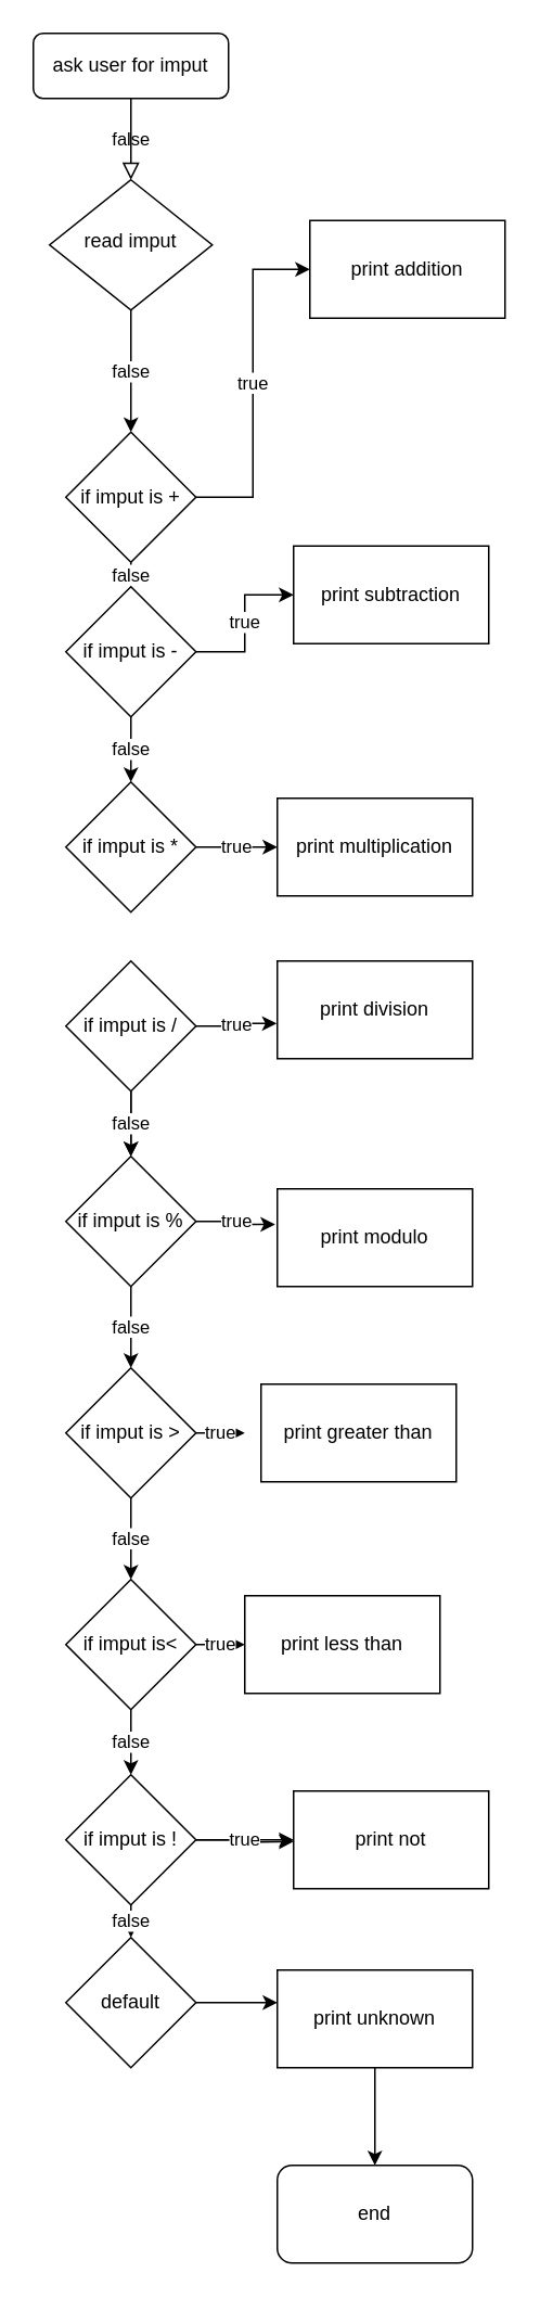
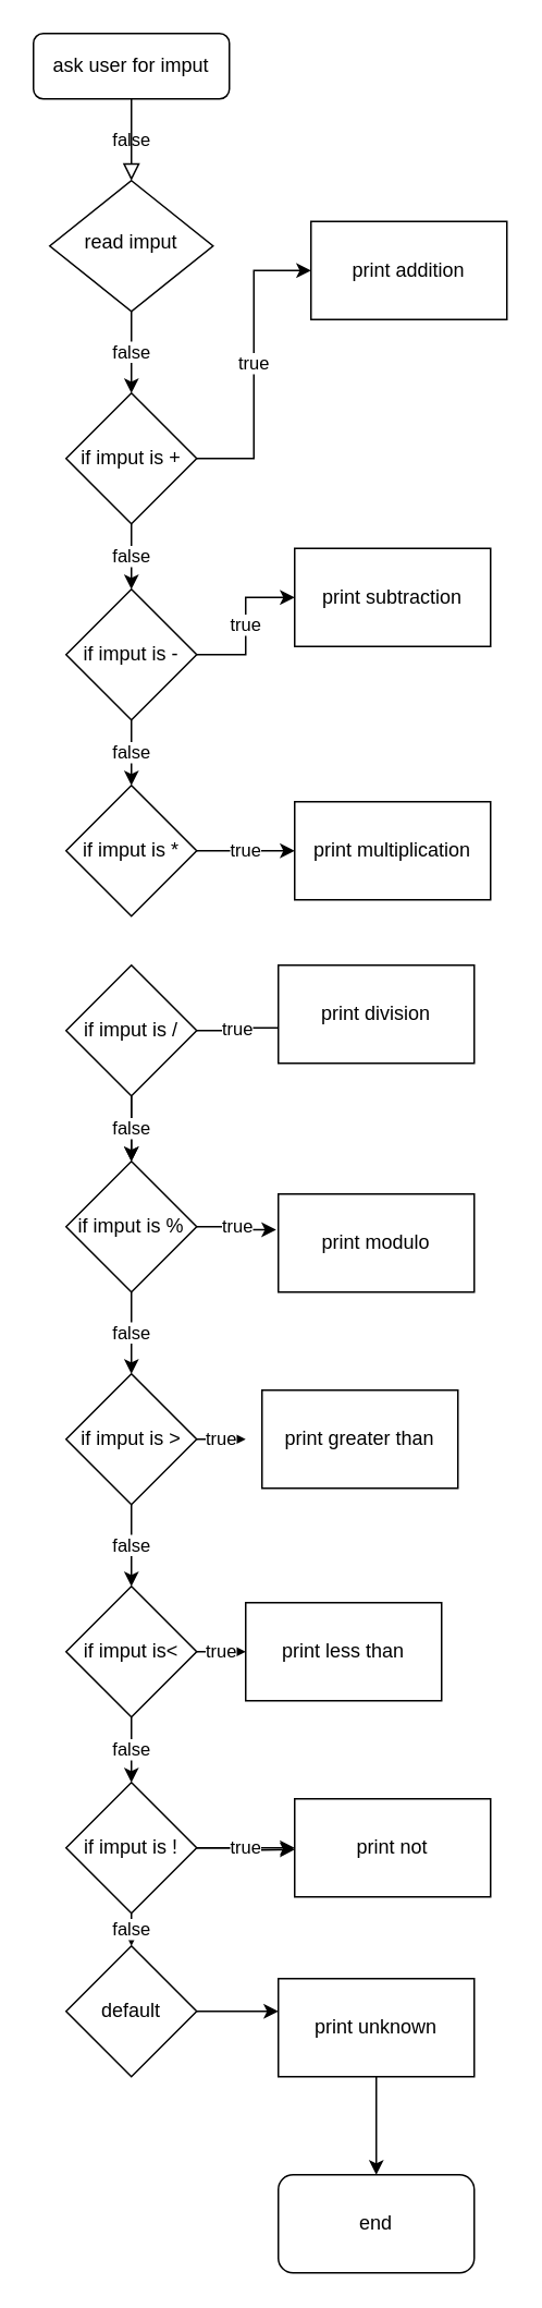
  <mxCell id="0" />
  <mxCell id="1" parent="0" />
  <mxCell id="2" value="false" style="rounded=0;html=1;jettySize=auto;orthogonalLoop=1;fontSize=11;endArrow=block;endFill=0;endSize=8;strokeWidth=1;shadow=0;labelBackgroundColor=none;edgeStyle=orthogonalEdgeStyle;" parent="1" source="3" target="5" edge="1"><mxGeometry relative="1" as="geometry" /></mxCell>
  <mxCell id="3" value="ask user for imput" style="rounded=1;whiteSpace=wrap;html=1;fontSize=12;glass=0;strokeWidth=1;shadow=0;" parent="1" vertex="1"><mxGeometry x="20" y="20" width="120" height="40" as="geometry" /></mxCell>
  <mxCell id="4" value="false" style="edgeStyle=orthogonalEdgeStyle;rounded=0;orthogonalLoop=1;jettySize=auto;html=1;exitX=0.5;exitY=1;exitDx=0;exitDy=0;entryX=0.5;entryY=0;entryDx=0;entryDy=0;" edge="1" parent="1" source="5" target="8"><mxGeometry relative="1" as="geometry" /></mxCell>
  <mxCell id="5" value="read imput" style="rhombus;whiteSpace=wrap;html=1;shadow=0;fontFamily=Helvetica;fontSize=12;align=center;strokeWidth=1;spacing=6;spacingTop=-4;" parent="1" vertex="1"><mxGeometry x="30" y="110" width="100" height="80" as="geometry" /></mxCell>
  <mxCell id="6" value="false" style="edgeStyle=orthogonalEdgeStyle;rounded=0;orthogonalLoop=1;jettySize=auto;html=1;exitX=0.5;exitY=1;exitDx=0;exitDy=0;entryX=0.5;entryY=0;entryDx=0;entryDy=0;" edge="1" parent="1" source="8" target="11"><mxGeometry relative="1" as="geometry" /></mxCell>
  <mxCell id="7" value="&lt;div&gt;true&lt;/div&gt;" style="edgeStyle=orthogonalEdgeStyle;rounded=0;orthogonalLoop=1;jettySize=auto;html=1;exitX=1;exitY=0.5;exitDx=0;exitDy=0;entryX=0;entryY=0.5;entryDx=0;entryDy=0;" edge="1" parent="1" source="8" target="29"><mxGeometry relative="1" as="geometry" /></mxCell>
- <mxCell id="8" value="if imput is +" style="rhombus;whiteSpace=wrap;html=1;" vertex="1" parent="1"><mxGeometry x="40" y="265" width="80" height="80" as="geometry" /></mxCell>
+ <mxCell id="8" value="if imput is +" style="rhombus;whiteSpace=wrap;html=1;" vertex="1" parent="1"><mxGeometry x="40" y="240" width="80" height="80" as="geometry" /></mxCell>
  <mxCell id="9" value="false" style="edgeStyle=orthogonalEdgeStyle;rounded=0;orthogonalLoop=1;jettySize=auto;html=1;exitX=0.5;exitY=1;exitDx=0;exitDy=0;entryX=0.5;entryY=0;entryDx=0;entryDy=0;" edge="1" parent="1" source="11" target="13"><mxGeometry relative="1" as="geometry" /></mxCell>
  <mxCell id="10" value="true" style="edgeStyle=orthogonalEdgeStyle;rounded=0;orthogonalLoop=1;jettySize=auto;html=1;exitX=1;exitY=0.5;exitDx=0;exitDy=0;entryX=0;entryY=0.5;entryDx=0;entryDy=0;" edge="1" parent="1" source="11" target="30"><mxGeometry relative="1" as="geometry" /></mxCell>
  <mxCell id="11" value="if imput is -" style="rhombus;whiteSpace=wrap;html=1;" vertex="1" parent="1"><mxGeometry x="40" y="360" width="80" height="80" as="geometry" /></mxCell>
  <mxCell id="12" value="true" style="edgeStyle=orthogonalEdgeStyle;rounded=0;orthogonalLoop=1;jettySize=auto;html=1;exitX=1;exitY=0.5;exitDx=0;exitDy=0;entryX=0;entryY=0.5;entryDx=0;entryDy=0;" edge="1" parent="1" source="13" target="31"><mxGeometry relative="1" as="geometry" /></mxCell>
  <mxCell id="13" value="if imput is *" style="rhombus;whiteSpace=wrap;html=1;" vertex="1" parent="1"><mxGeometry x="40" y="480" width="80" height="80" as="geometry" /></mxCell>
  <mxCell id="14" style="edgeStyle=orthogonalEdgeStyle;rounded=0;orthogonalLoop=1;jettySize=auto;html=1;exitX=0.5;exitY=1;exitDx=0;exitDy=0;entryX=0.5;entryY=0;entryDx=0;entryDy=0;" edge="1" parent="1" source="16" target="28"><mxGeometry relative="1" as="geometry" /></mxCell>
  <mxCell id="15" value="false" style="edgeStyle=orthogonalEdgeStyle;rounded=0;orthogonalLoop=1;jettySize=auto;html=1;" edge="1" parent="1" source="16" target="28"><mxGeometry relative="1" as="geometry" /></mxCell>
  <mxCell id="16" value="if imput is /" style="rhombus;whiteSpace=wrap;html=1;" vertex="1" parent="1"><mxGeometry x="40" y="590" width="80" height="80" as="geometry" /></mxCell>
  <mxCell id="17" value="false" style="edgeStyle=orthogonalEdgeStyle;rounded=0;orthogonalLoop=1;jettySize=auto;html=1;exitX=0.5;exitY=1;exitDx=0;exitDy=0;entryX=0.5;entryY=0;entryDx=0;entryDy=0;" edge="1" parent="1" source="19" target="22"><mxGeometry relative="1" as="geometry" /></mxCell>
  <mxCell id="18" value="true" style="edgeStyle=orthogonalEdgeStyle;rounded=0;orthogonalLoop=1;jettySize=auto;html=1;exitX=1;exitY=0.5;exitDx=0;exitDy=0;" edge="1" parent="1" source="19"><mxGeometry relative="1" as="geometry"><mxPoint x="150" y="879.696" as="targetPoint" /></mxGeometry></mxCell>
  <mxCell id="19" value="if imput is &amp;gt;" style="rhombus;whiteSpace=wrap;html=1;" vertex="1" parent="1"><mxGeometry x="40" y="840" width="80" height="80" as="geometry" /></mxCell>
  <mxCell id="20" value="false" style="edgeStyle=orthogonalEdgeStyle;rounded=0;orthogonalLoop=1;jettySize=auto;html=1;exitX=0.5;exitY=1;exitDx=0;exitDy=0;entryX=0.5;entryY=0;entryDx=0;entryDy=0;" edge="1" parent="1" source="22" target="26"><mxGeometry relative="1" as="geometry" /></mxCell>
  <mxCell id="21" value="true" style="edgeStyle=orthogonalEdgeStyle;rounded=0;orthogonalLoop=1;jettySize=auto;html=1;exitX=1;exitY=0.5;exitDx=0;exitDy=0;entryX=0;entryY=0.5;entryDx=0;entryDy=0;" edge="1" parent="1" source="22" target="35"><mxGeometry relative="1" as="geometry" /></mxCell>
  <mxCell id="22" value="if imput is&amp;lt;" style="rhombus;whiteSpace=wrap;html=1;" vertex="1" parent="1"><mxGeometry x="40" y="970" width="80" height="80" as="geometry" /></mxCell>
  <mxCell id="23" style="edgeStyle=orthogonalEdgeStyle;rounded=0;orthogonalLoop=1;jettySize=auto;html=1;exitX=1;exitY=0.5;exitDx=0;exitDy=0;" edge="1" parent="1" source="26"><mxGeometry relative="1" as="geometry"><mxPoint x="180" y="1131" as="targetPoint" /></mxGeometry></mxCell>
  <mxCell id="24" value="true" style="edgeStyle=orthogonalEdgeStyle;rounded=0;orthogonalLoop=1;jettySize=auto;html=1;" edge="1" parent="1" source="26" target="36"><mxGeometry relative="1" as="geometry" /></mxCell>
  <mxCell id="25" value="false" style="edgeStyle=orthogonalEdgeStyle;rounded=0;orthogonalLoop=1;jettySize=auto;html=1;exitX=0.5;exitY=1;exitDx=0;exitDy=0;entryX=0.5;entryY=0;entryDx=0;entryDy=0;" edge="1" parent="1" source="26" target="40"><mxGeometry relative="1" as="geometry" /></mxCell>
  <mxCell id="26" value="if imput is !" style="rhombus;whiteSpace=wrap;html=1;" vertex="1" parent="1"><mxGeometry x="40" y="1090" width="80" height="80" as="geometry" /></mxCell>
  <mxCell id="27" value="false" style="edgeStyle=orthogonalEdgeStyle;rounded=0;orthogonalLoop=1;jettySize=auto;html=1;exitX=0.5;exitY=1;exitDx=0;exitDy=0;entryX=0.5;entryY=0;entryDx=0;entryDy=0;" edge="1" parent="1" source="28" target="19"><mxGeometry relative="1" as="geometry" /></mxCell>
  <mxCell id="28" value="if imput is %" style="rhombus;whiteSpace=wrap;html=1;" vertex="1" parent="1"><mxGeometry x="40" y="710" width="80" height="80" as="geometry" /></mxCell>
  <mxCell id="29" value="print addition" style="rounded=0;whiteSpace=wrap;html=1;" vertex="1" parent="1"><mxGeometry x="190" y="135" width="120" height="60" as="geometry" /></mxCell>
  <mxCell id="30" value="print subtraction" style="rounded=0;whiteSpace=wrap;html=1;" vertex="1" parent="1"><mxGeometry x="180" y="335" width="120" height="60" as="geometry" /></mxCell>
- <mxCell id="31" value="print multiplication" style="rounded=0;whiteSpace=wrap;html=1;" vertex="1" parent="1"><mxGeometry x="170" y="490" width="120" height="60" as="geometry" /></mxCell>
+ <mxCell id="31" value="print multiplication" style="rounded=0;whiteSpace=wrap;html=1;" vertex="1" parent="1"><mxGeometry x="180" y="490" width="120" height="60" as="geometry" /></mxCell>
  <mxCell id="32" value="print division" style="rounded=0;whiteSpace=wrap;html=1;" vertex="1" parent="1"><mxGeometry x="170" y="590" width="120" height="60" as="geometry" /></mxCell>
  <mxCell id="33" value="print modulo" style="rounded=0;whiteSpace=wrap;html=1;" vertex="1" parent="1"><mxGeometry x="170" y="730" width="120" height="60" as="geometry" /></mxCell>
  <mxCell id="34" value="print greater than" style="rounded=0;whiteSpace=wrap;html=1;" vertex="1" parent="1"><mxGeometry x="160" y="850" width="120" height="60" as="geometry" /></mxCell>
  <mxCell id="35" value="print less than" style="rounded=0;whiteSpace=wrap;html=1;" vertex="1" parent="1"><mxGeometry x="150" y="980" width="120" height="60" as="geometry" /></mxCell>
  <mxCell id="36" value="print not" style="rounded=0;whiteSpace=wrap;html=1;" vertex="1" parent="1"><mxGeometry x="180" y="1100" width="120" height="60" as="geometry" /></mxCell>
- <mxCell id="37" value="true" style="edgeStyle=orthogonalEdgeStyle;rounded=0;orthogonalLoop=1;jettySize=auto;html=1;exitX=1;exitY=0.5;exitDx=0;exitDy=0;entryX=-0.003;entryY=0.64;entryDx=0;entryDy=0;entryPerimeter=0;" edge="1" parent="1" source="16" target="32"><mxGeometry relative="1" as="geometry" /></mxCell>
+ <mxCell id="37" value="true" style="edgeStyle=orthogonalEdgeStyle;rounded=0;orthogonalLoop=1;jettySize=auto;html=1;exitX=1;exitY=0.5;exitDx=0;exitDy=0;entryX=-0.003;entryY=0.64;entryDx=0;entryDy=0;entryPerimeter=0;endArrow=none;" edge="1" parent="1" source="16" target="32"><mxGeometry relative="1" as="geometry" /></mxCell>
  <mxCell id="38" value="true" style="edgeStyle=orthogonalEdgeStyle;rounded=0;orthogonalLoop=1;jettySize=auto;html=1;exitX=1;exitY=0.5;exitDx=0;exitDy=0;entryX=-0.011;entryY=0.364;entryDx=0;entryDy=0;entryPerimeter=0;" edge="1" parent="1" source="28" target="33"><mxGeometry relative="1" as="geometry" /></mxCell>
  <mxCell id="39" style="edgeStyle=orthogonalEdgeStyle;rounded=0;orthogonalLoop=1;jettySize=auto;html=1;exitX=1;exitY=0.5;exitDx=0;exitDy=0;" edge="1" parent="1" source="40"><mxGeometry relative="1" as="geometry"><mxPoint x="170" y="1230" as="targetPoint" /></mxGeometry></mxCell>
  <mxCell id="40" value="default" style="rhombus;whiteSpace=wrap;html=1;" vertex="1" parent="1"><mxGeometry x="40" y="1190" width="80" height="80" as="geometry" /></mxCell>
  <mxCell id="41" style="edgeStyle=orthogonalEdgeStyle;rounded=0;orthogonalLoop=1;jettySize=auto;html=1;exitX=0.5;exitY=1;exitDx=0;exitDy=0;entryX=0.5;entryY=0;entryDx=0;entryDy=0;" edge="1" parent="1" source="42" target="43"><mxGeometry relative="1" as="geometry" /></mxCell>
  <mxCell id="42" value="print unknown" style="rounded=0;whiteSpace=wrap;html=1;" vertex="1" parent="1"><mxGeometry x="170" y="1210" width="120" height="60" as="geometry" /></mxCell>
  <mxCell id="43" value="end" style="rounded=1;whiteSpace=wrap;html=1;" vertex="1" parent="1"><mxGeometry x="170" y="1330" width="120" height="60" as="geometry" /></mxCell>
